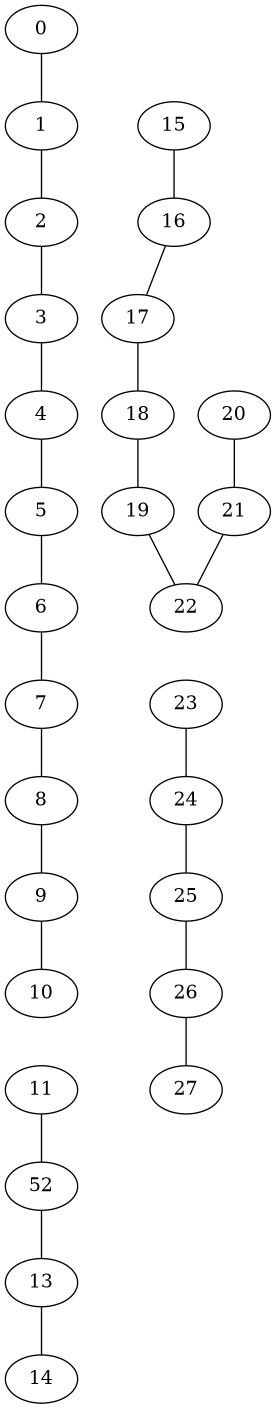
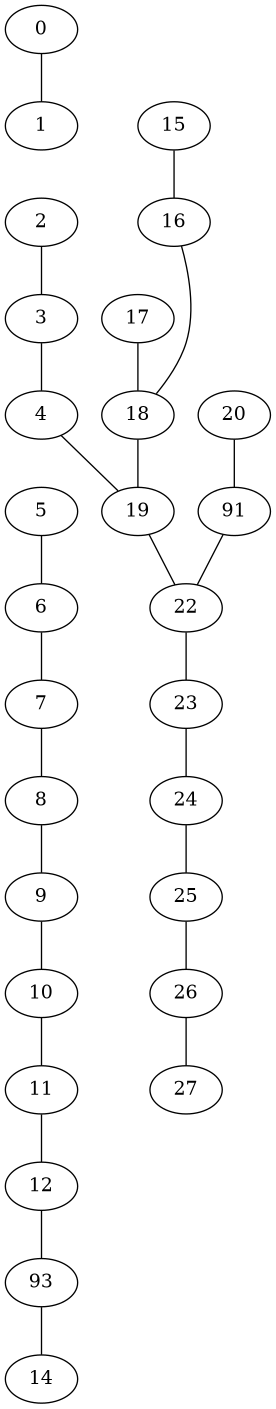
  graph {
    0 [index=0]
    1 [index=1]
    2 [index=2]
    3 [index=3]
    4 [index=4]
    5 [index=5]
    6 [index=6]
    7 [index=7]
    8 [index=8]
    9 [index=9]
    10 [index=10]
    11 [index=11]
-   12 [index=12 label=52]
-   13 [index=13]
+   12 [index=12]
+   13 [index=13 label=93]
    14 [index=14]
    15 [index=15]
    16 [index=16]
    17 [index=17]
    18 [index=18]
    19 [index=19]
    22 [index=22]
    20 [index=20]
-   21 [index=21]
+   21 [index=21 label=91]
    23 [index=23]
    24 [index=24]
    25 [index=25]
    26 [index=26]
    27 [index=27]
    0 -- 1
-   1 -- 2
    2 -- 3
    3 -- 4
-   4 -- 5
+   4 -- 19
    5 -- 6
    6 -- 7
    7 -- 8
    8 -- 9
    9 -- 10
+   10 -- 11
    11 -- 12
    12 -- 13
    13 -- 14
    15 -- 16
-   16 -- 17
+   16 -- 18
    17 -- 18
    18 -- 19
    19 -- 22
+   22 -- 23
    20 -- 21
    21 -- 22
    23 -- 24
    24 -- 25
    25 -- 26
    26 -- 27
  }
